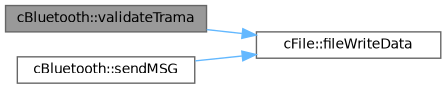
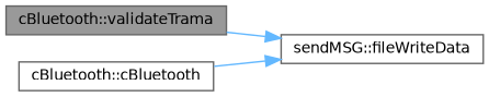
  digraph {
    fontname="DejaVu Sans"
    rankdir=LR
    node [color=grey40 fillcolor=white fontname="DejaVu Sans" fontsize=10 shape=box style=filled]
    edge [color=steelblue1 fontname="DejaVu Sans" fontsize=10 labelfontname=Helvetica labelfontsize=10 style=solid]
    n1 [color=gray40 fillcolor=grey60 fontcolor=black height=0.2 label="cBluetooth::validateTrama" width=0.4]
-   n2 [height=0.2 label="cFile::fileWriteData" width=0.4]
-   n3 [height=0.2 label="cBluetooth::sendMSG" width=0.4]
+   n2 [height=0.2 label="sendMSG::fileWriteData" width=0.4]
+   n3 [height=0.2 label="cBluetooth::cBluetooth" width=0.4]
    n1 -> n2
    n3 -> n2
  }
